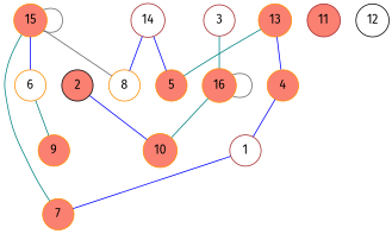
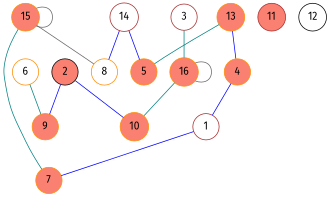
  graph {
    fontname="Fira Sans"
    node [color=darkorange fillcolor=salmon fontname="Fira Sans" shape=circle style=filled]
    edge [color=blue fontname="Fira Sans"]
    1 [color=brown fillcolor=white]
    7
    2 [color=black]
    9
    10
    3 [color=brown fillcolor=white]
    16
    4
    6 [fillcolor=white]
    8 [fillcolor=white]
    11 [color=brown]
    12 [color=black fillcolor=white]
    13
    5
    14 [color=brown fillcolor=white]
    15
    1 -- 7
+   2 -- 9
    2 -- 10
    3 -- 16 [color=teal]
    16 -- 10 [color=teal]
    16 -- 16 [color=gray40]
    4 -- 1
    6 -- 9 [color=teal]
    13 -- 4
    13 -- 5 [color=teal]
    14 -- 8
    14 -- 5
    15 -- 7 [color=teal]
-   15 -- 6
    15 -- 8 [color=gray40]
    15 -- 15 [color=gray40]
  }
